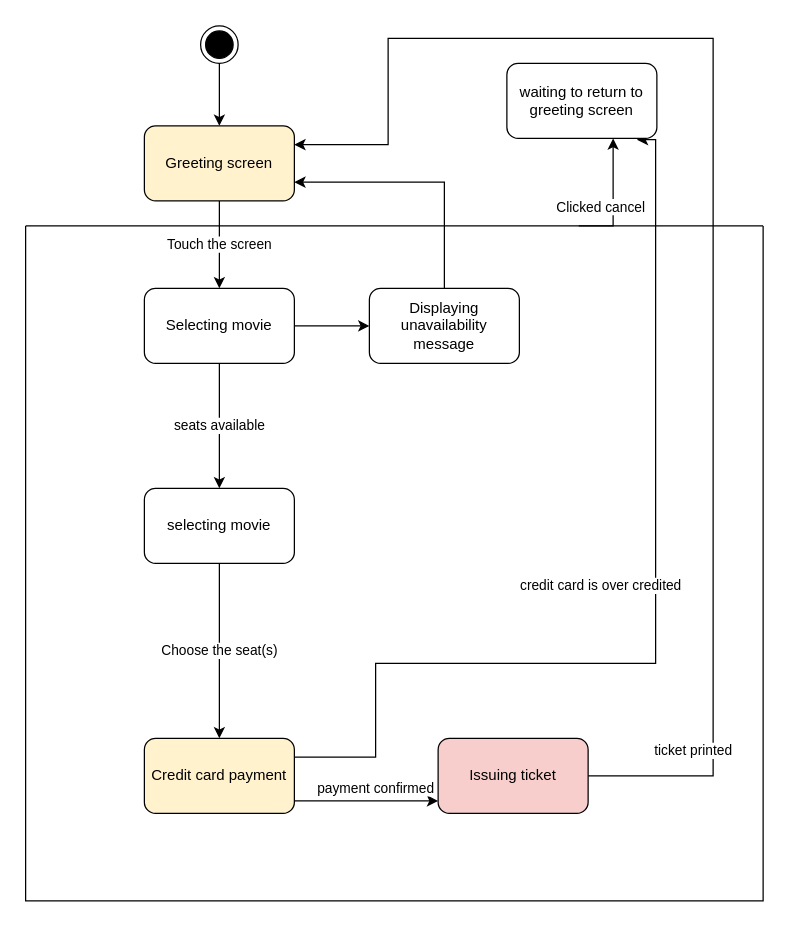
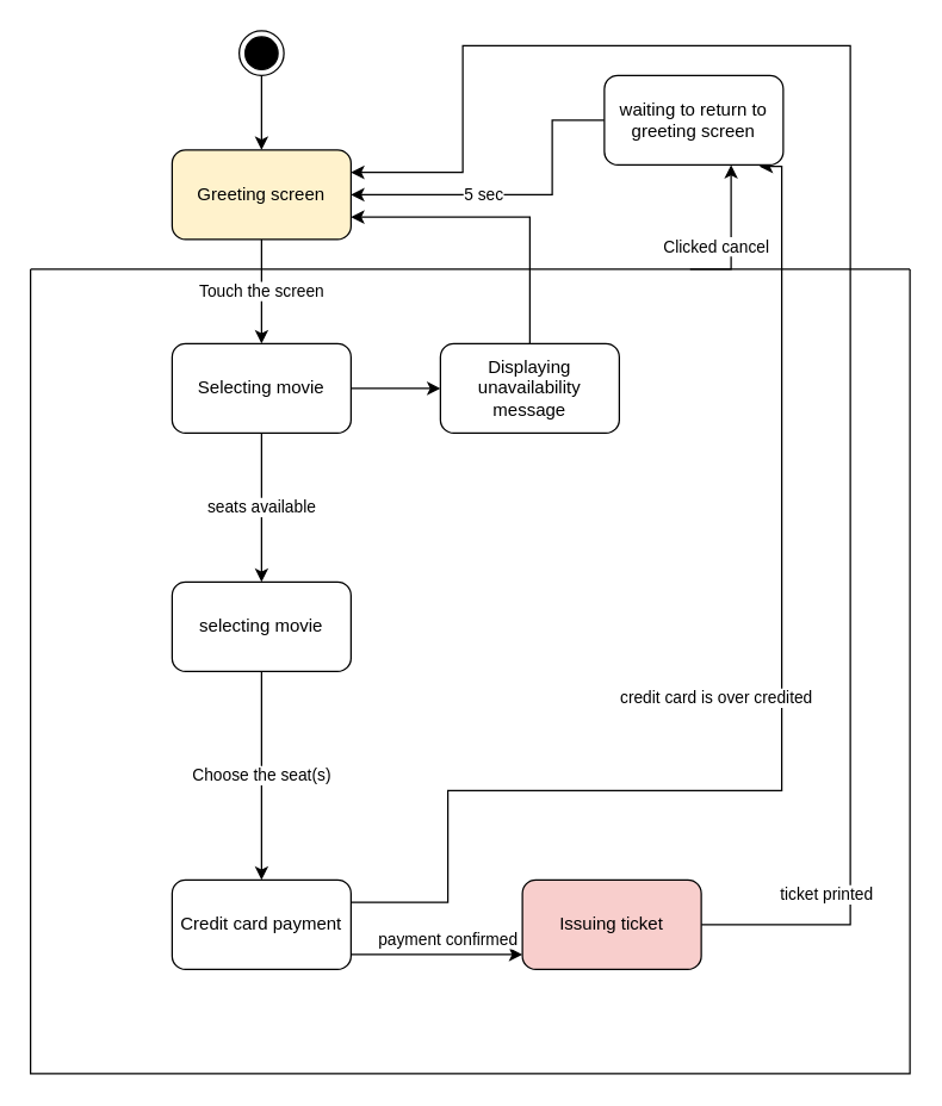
  <mxCell id="0" />
  <mxCell id="1" parent="0" />
  <mxCell id="2" value="" style="edgeStyle=orthogonalEdgeStyle;rounded=0;orthogonalLoop=1;jettySize=auto;html=1;" edge="1" parent="1" source="3" target="5"><mxGeometry relative="1" as="geometry" /></mxCell>
  <mxCell id="3" value="" style="ellipse;html=1;shape=endState;fillColor=#000000;strokeColor=#000000;" vertex="1" parent="1"><mxGeometry x="160" y="20" width="30" height="30" as="geometry" /></mxCell>
  <mxCell id="4" value="Touch the screen" style="edgeStyle=orthogonalEdgeStyle;rounded=0;orthogonalLoop=1;jettySize=auto;html=1;" edge="1" parent="1" source="5" target="8"><mxGeometry relative="1" as="geometry" /></mxCell>
  <mxCell id="5" value="Greeting screen" style="rounded=1;whiteSpace=wrap;html=1;fillColor=#fff2cc;" vertex="1" parent="1"><mxGeometry x="115" y="100" width="120" height="60" as="geometry" /></mxCell>
  <mxCell id="6" value="seats available" style="edgeStyle=orthogonalEdgeStyle;rounded=0;orthogonalLoop=1;jettySize=auto;html=1;" edge="1" parent="1" source="8" target="10"><mxGeometry relative="1" as="geometry" /></mxCell>
  <mxCell id="7" value="" style="edgeStyle=orthogonalEdgeStyle;rounded=0;orthogonalLoop=1;jettySize=auto;html=1;" edge="1" parent="1" source="8" target="17"><mxGeometry relative="1" as="geometry" /></mxCell>
  <mxCell id="8" value="Selecting movie" style="rounded=1;whiteSpace=wrap;html=1;" vertex="1" parent="1"><mxGeometry x="115" y="230" width="120" height="60" as="geometry" /></mxCell>
  <mxCell id="9" value="Choose the seat(s)" style="edgeStyle=orthogonalEdgeStyle;rounded=0;orthogonalLoop=1;jettySize=auto;html=1;" edge="1" parent="1" source="10" target="13"><mxGeometry relative="1" as="geometry" /></mxCell>
  <mxCell id="10" value="selecting movie" style="rounded=1;whiteSpace=wrap;html=1;" vertex="1" parent="1"><mxGeometry x="115" y="390" width="120" height="60" as="geometry" /></mxCell>
  <mxCell id="11" value="payment confirmed" style="edgeStyle=orthogonalEdgeStyle;rounded=0;orthogonalLoop=1;jettySize=auto;html=1;" edge="1" parent="1" source="13" target="15"><mxGeometry x="0.13" y="10" relative="1" as="geometry"><Array as="points"><mxPoint x="290" y="640" /><mxPoint x="290" y="640" /></Array><mxPoint as="offset" /></mxGeometry></mxCell>
  <mxCell id="12" value="credit card is over credited" style="edgeStyle=orthogonalEdgeStyle;rounded=0;orthogonalLoop=1;jettySize=auto;html=1;exitX=1;exitY=0.25;exitDx=0;exitDy=0;entryX=0.867;entryY=1.017;entryDx=0;entryDy=0;entryPerimeter=0;" edge="1" parent="1" source="13" target="19"><mxGeometry x="0.068" y="44" relative="1" as="geometry"><mxPoint x="550" y="110" as="targetPoint" /><Array as="points"><mxPoint x="300" y="605" /><mxPoint x="300" y="530" /><mxPoint x="524" y="530" /></Array><mxPoint as="offset" /></mxGeometry></mxCell>
- <mxCell id="13" value="Credit card payment" style="rounded=1;whiteSpace=wrap;html=1;fillColor=#fff2cc;" vertex="1" parent="1"><mxGeometry x="115" y="590" width="120" height="60" as="geometry" /></mxCell>
+ <mxCell id="13" value="Credit card payment" style="rounded=1;whiteSpace=wrap;html=1;" vertex="1" parent="1"><mxGeometry x="115" y="590" width="120" height="60" as="geometry" /></mxCell>
  <mxCell id="14" value="ticket printed" style="edgeStyle=orthogonalEdgeStyle;rounded=0;orthogonalLoop=1;jettySize=auto;html=1;exitX=1;exitY=0.5;exitDx=0;exitDy=0;entryX=1;entryY=0.25;entryDx=0;entryDy=0;" edge="1" parent="1" source="15" target="5"><mxGeometry x="-0.849" y="20" relative="1" as="geometry"><Array as="points"><mxPoint x="570" y="620" /><mxPoint x="570" y="30" /><mxPoint x="310" y="30" /><mxPoint x="310" y="115" /></Array><mxPoint as="offset" /></mxGeometry></mxCell>
  <mxCell id="15" value="Issuing ticket" style="rounded=1;whiteSpace=wrap;html=1;fillColor=#f8cecc;" vertex="1" parent="1"><mxGeometry x="350" y="590" width="120" height="60" as="geometry" /></mxCell>
  <mxCell id="16" style="edgeStyle=orthogonalEdgeStyle;rounded=0;orthogonalLoop=1;jettySize=auto;html=1;exitX=0.5;exitY=0;exitDx=0;exitDy=0;entryX=1;entryY=0.75;entryDx=0;entryDy=0;" edge="1" parent="1" source="17" target="5"><mxGeometry relative="1" as="geometry" /></mxCell>
  <mxCell id="17" value="Displaying unavailability message" style="rounded=1;whiteSpace=wrap;html=1;" vertex="1" parent="1"><mxGeometry x="295" y="230" width="120" height="60" as="geometry" /></mxCell>
+ <mxCell id="18" value="5&amp;nbsp;sec" style="edgeStyle=orthogonalEdgeStyle;rounded=0;orthogonalLoop=1;jettySize=auto;html=1;exitX=0;exitY=0.5;exitDx=0;exitDy=0;entryX=1;entryY=0.5;entryDx=0;entryDy=0;" edge="1" parent="1" source="19" target="5"><mxGeometry x="0.192" relative="1" as="geometry"><Array as="points"><mxPoint x="370" y="80" /><mxPoint x="370" y="130" /></Array><mxPoint as="offset" /></mxGeometry></mxCell>
  <mxCell id="19" value="waiting to return to greeting screen" style="rounded=1;whiteSpace=wrap;html=1;" vertex="1" parent="1"><mxGeometry x="405" y="50" width="120" height="60" as="geometry" /></mxCell>
  <mxCell id="20" value="Clicked cancel" style="edgeStyle=orthogonalEdgeStyle;rounded=0;orthogonalLoop=1;jettySize=auto;html=1;exitX=0.75;exitY=0;exitDx=0;exitDy=0;" edge="1" parent="1" source="21" target="19"><mxGeometry x="-0.098" y="10" relative="1" as="geometry"><Array as="points"><mxPoint x="490" y="180" /></Array><mxPoint y="1" as="offset" /></mxGeometry></mxCell>
  <mxCell id="21" value="" style="swimlane;startSize=0;" vertex="1" parent="1"><mxGeometry x="20" y="180" width="590" height="540" as="geometry" /></mxCell>
